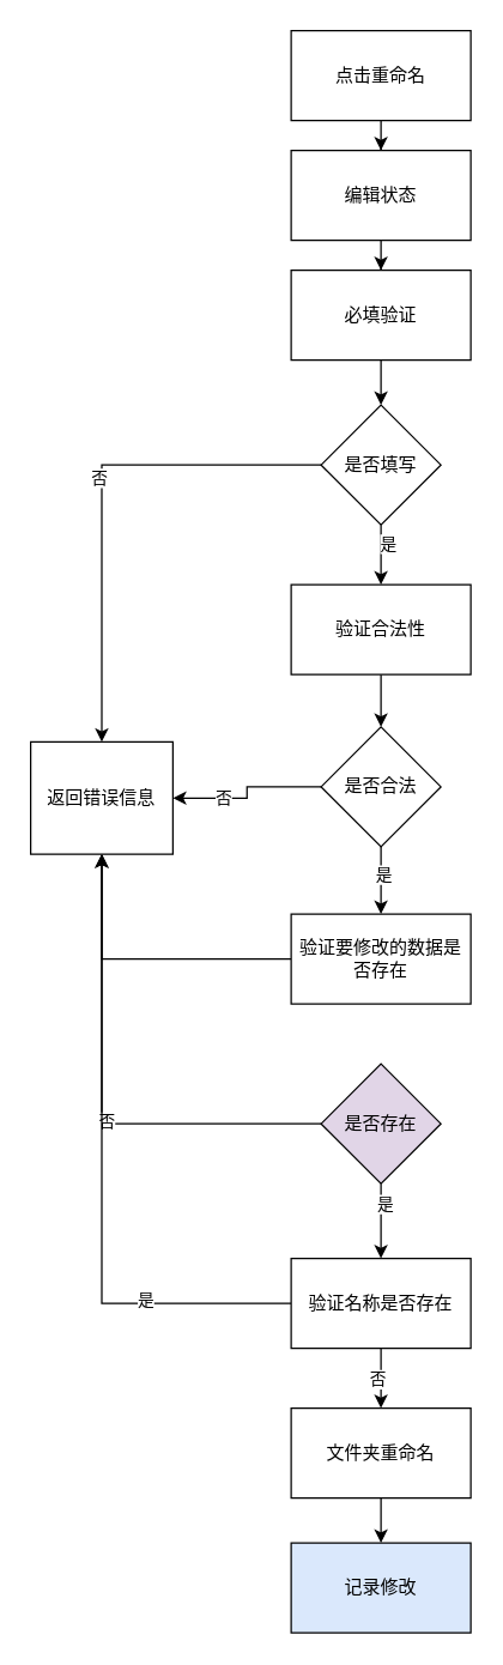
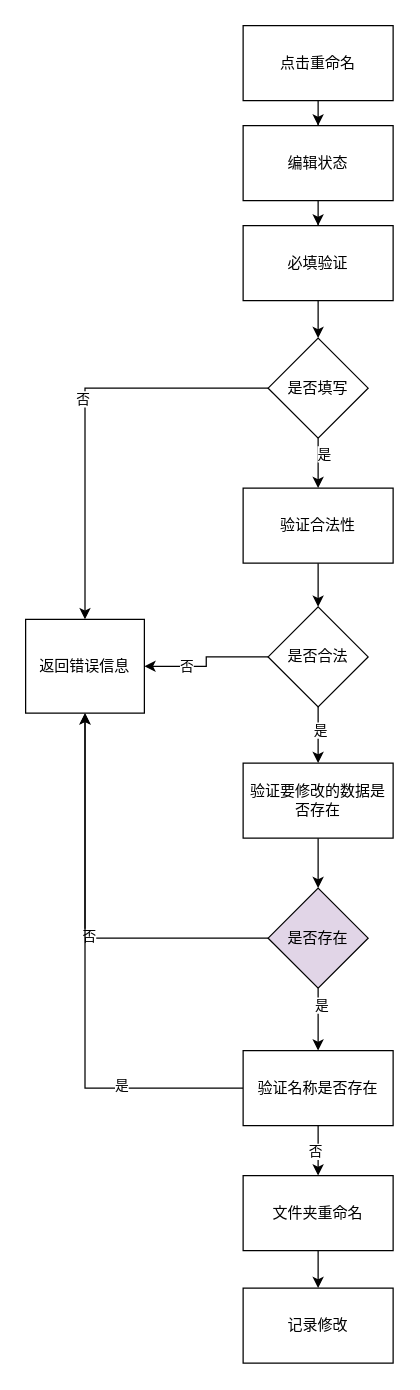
  <mxCell id="0" />
  <mxCell id="1" parent="0" />
  <mxCell id="2" value="" style="edgeStyle=orthogonalEdgeStyle;rounded=0;orthogonalLoop=1;jettySize=auto;html=1;" edge="1" parent="1" source="3" target="5"><mxGeometry relative="1" as="geometry" /></mxCell>
  <mxCell id="3" value="点击重命名" style="rounded=0;whiteSpace=wrap;html=1;" vertex="1" parent="1"><mxGeometry x="194" y="20" width="120" height="60" as="geometry" /></mxCell>
  <mxCell id="4" value="" style="edgeStyle=orthogonalEdgeStyle;rounded=0;orthogonalLoop=1;jettySize=auto;html=1;" edge="1" parent="1" source="5" target="7"><mxGeometry relative="1" as="geometry" /></mxCell>
  <mxCell id="5" value="编辑状态" style="whiteSpace=wrap;html=1;rounded=0;" vertex="1" parent="1"><mxGeometry x="194" y="100" width="120" height="60" as="geometry" /></mxCell>
  <mxCell id="6" value="" style="edgeStyle=orthogonalEdgeStyle;rounded=0;orthogonalLoop=1;jettySize=auto;html=1;" edge="1" parent="1" source="7" target="12"><mxGeometry relative="1" as="geometry" /></mxCell>
  <mxCell id="7" value="必填验证" style="whiteSpace=wrap;html=1;rounded=0;" vertex="1" parent="1"><mxGeometry x="194" y="180" width="120" height="60" as="geometry" /></mxCell>
  <mxCell id="8" value="" style="edgeStyle=orthogonalEdgeStyle;rounded=0;orthogonalLoop=1;jettySize=auto;html=1;" edge="1" parent="1" source="12" target="13"><mxGeometry relative="1" as="geometry" /></mxCell>
  <mxCell id="9" value="否" style="edgeLabel;html=1;align=center;verticalAlign=middle;resizable=0;points=[];" vertex="1" connectable="0" parent="8"><mxGeometry x="-0.067" y="-2" relative="1" as="geometry"><mxPoint as="offset" /></mxGeometry></mxCell>
  <mxCell id="10" value="" style="edgeStyle=orthogonalEdgeStyle;rounded=0;orthogonalLoop=1;jettySize=auto;html=1;" edge="1" parent="1" source="12" target="15"><mxGeometry relative="1" as="geometry" /></mxCell>
  <mxCell id="11" value="是" style="edgeLabel;html=1;align=center;verticalAlign=middle;resizable=0;points=[];" vertex="1" connectable="0" parent="10"><mxGeometry x="-0.4" y="4" relative="1" as="geometry"><mxPoint as="offset" /></mxGeometry></mxCell>
  <mxCell id="12" value="是否填写" style="rhombus;whiteSpace=wrap;html=1;rounded=0;" vertex="1" parent="1"><mxGeometry x="214" y="270" width="80" height="80" as="geometry" /></mxCell>
  <mxCell id="13" value="返回错误信息" style="whiteSpace=wrap;html=1;rounded=0;" vertex="1" parent="1"><mxGeometry x="20" y="495" width="95" height="75" as="geometry" /></mxCell>
  <mxCell id="14" value="" style="edgeStyle=orthogonalEdgeStyle;rounded=0;orthogonalLoop=1;jettySize=auto;html=1;" edge="1" parent="1" source="15" target="20"><mxGeometry relative="1" as="geometry" /></mxCell>
  <mxCell id="15" value="验证合法性" style="whiteSpace=wrap;html=1;rounded=0;" vertex="1" parent="1"><mxGeometry x="194" y="390" width="120" height="60" as="geometry" /></mxCell>
  <mxCell id="16" style="edgeStyle=orthogonalEdgeStyle;rounded=0;orthogonalLoop=1;jettySize=auto;html=1;" edge="1" parent="1" source="20" target="13"><mxGeometry relative="1" as="geometry" /></mxCell>
  <mxCell id="17" value="否" style="edgeLabel;html=1;align=center;verticalAlign=middle;resizable=0;points=[];" vertex="1" connectable="0" parent="16"><mxGeometry x="0.38" relative="1" as="geometry"><mxPoint as="offset" /></mxGeometry></mxCell>
  <mxCell id="18" value="" style="edgeStyle=orthogonalEdgeStyle;rounded=0;orthogonalLoop=1;jettySize=auto;html=1;" edge="1" parent="1" source="20" target="22"><mxGeometry relative="1" as="geometry" /></mxCell>
  <mxCell id="19" value="是" style="edgeLabel;html=1;align=center;verticalAlign=middle;resizable=0;points=[];" vertex="1" connectable="0" parent="18"><mxGeometry x="-0.2" y="1" relative="1" as="geometry"><mxPoint as="offset" /></mxGeometry></mxCell>
  <mxCell id="20" value="是否合法" style="rhombus;whiteSpace=wrap;html=1;rounded=0;" vertex="1" parent="1"><mxGeometry x="214" y="485" width="80" height="80" as="geometry" /></mxCell>
- <mxCell id="21" value="" style="edgeStyle=orthogonalEdgeStyle;rounded=0;orthogonalLoop=1;jettySize=auto;html=1;" edge="1" parent="1" source="22" target="13"><mxGeometry relative="1" as="geometry" /></mxCell>
+ <mxCell id="21" value="" style="edgeStyle=orthogonalEdgeStyle;rounded=0;orthogonalLoop=1;jettySize=auto;html=1;" edge="1" parent="1" source="22" target="27"><mxGeometry relative="1" as="geometry" /></mxCell>
  <mxCell id="22" value="验证要修改的数据是否存在" style="whiteSpace=wrap;html=1;rounded=0;" vertex="1" parent="1"><mxGeometry x="194" y="610" width="120" height="60" as="geometry" /></mxCell>
  <mxCell id="23" style="edgeStyle=orthogonalEdgeStyle;rounded=0;orthogonalLoop=1;jettySize=auto;html=1;" edge="1" parent="1" source="27" target="13"><mxGeometry relative="1" as="geometry" /></mxCell>
  <mxCell id="24" value="否" style="edgeLabel;html=1;align=center;verticalAlign=middle;resizable=0;points=[];" vertex="1" connectable="0" parent="23"><mxGeometry x="-0.093" y="-3" relative="1" as="geometry"><mxPoint as="offset" /></mxGeometry></mxCell>
  <mxCell id="25" value="" style="edgeStyle=orthogonalEdgeStyle;rounded=0;orthogonalLoop=1;jettySize=auto;html=1;" edge="1" parent="1" source="27" target="32"><mxGeometry relative="1" as="geometry" /></mxCell>
  <mxCell id="26" value="是" style="edgeLabel;html=1;align=center;verticalAlign=middle;resizable=0;points=[];" vertex="1" connectable="0" parent="25"><mxGeometry x="-0.467" y="2" relative="1" as="geometry"><mxPoint as="offset" /></mxGeometry></mxCell>
  <mxCell id="27" value="是否存在" style="rhombus;whiteSpace=wrap;html=1;rounded=0;fillColor=#e1d5e7;" vertex="1" parent="1"><mxGeometry x="214" y="710" width="80" height="80" as="geometry" /></mxCell>
  <mxCell id="28" style="edgeStyle=orthogonalEdgeStyle;rounded=0;orthogonalLoop=1;jettySize=auto;html=1;entryX=0.5;entryY=1;entryDx=0;entryDy=0;" edge="1" parent="1" source="32" target="13"><mxGeometry relative="1" as="geometry" /></mxCell>
  <mxCell id="29" value="是" style="edgeLabel;html=1;align=center;verticalAlign=middle;resizable=0;points=[];" vertex="1" connectable="0" parent="28"><mxGeometry x="-0.54" y="-3" relative="1" as="geometry"><mxPoint as="offset" /></mxGeometry></mxCell>
  <mxCell id="30" value="" style="edgeStyle=orthogonalEdgeStyle;rounded=0;orthogonalLoop=1;jettySize=auto;html=1;" edge="1" parent="1" source="32" target="34"><mxGeometry relative="1" as="geometry" /></mxCell>
  <mxCell id="31" value="否" style="edgeLabel;html=1;align=center;verticalAlign=middle;resizable=0;points=[];" vertex="1" connectable="0" parent="30"><mxGeometry y="-3" relative="1" as="geometry"><mxPoint as="offset" /></mxGeometry></mxCell>
  <mxCell id="32" value="验证名称是否存在" style="whiteSpace=wrap;html=1;rounded=0;" vertex="1" parent="1"><mxGeometry x="194" y="840" width="120" height="60" as="geometry" /></mxCell>
  <mxCell id="33" value="" style="edgeStyle=orthogonalEdgeStyle;rounded=0;orthogonalLoop=1;jettySize=auto;html=1;" edge="1" parent="1" source="34" target="35"><mxGeometry relative="1" as="geometry" /></mxCell>
  <mxCell id="34" value="文件夹重命名" style="whiteSpace=wrap;html=1;rounded=0;" vertex="1" parent="1"><mxGeometry x="194" y="940" width="120" height="60" as="geometry" /></mxCell>
- <mxCell id="35" value="记录修改" style="whiteSpace=wrap;html=1;rounded=0;fillColor=#dae8fc;" vertex="1" parent="1"><mxGeometry x="194" y="1030" width="120" height="60" as="geometry" /></mxCell>
+ <mxCell id="35" value="记录修改" style="whiteSpace=wrap;html=1;rounded=0;" vertex="1" parent="1"><mxGeometry x="194" y="1030" width="120" height="60" as="geometry" /></mxCell>
